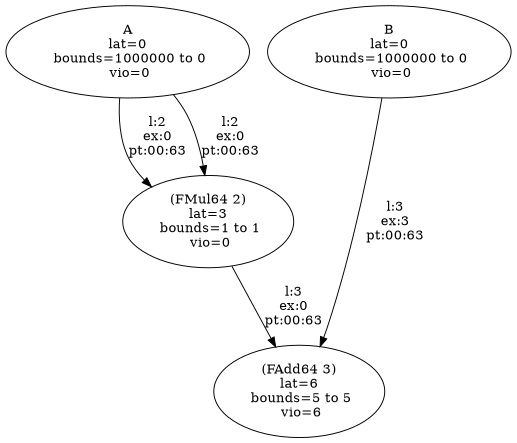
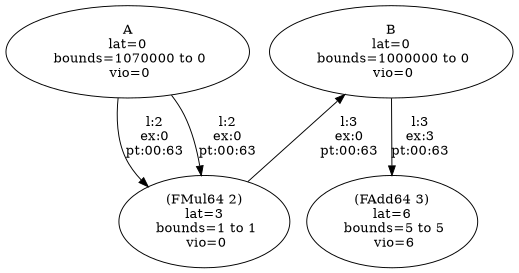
  digraph {
    newrank=true
    node [color=black]
    edge [color=black]
-   n1 [label="A\n lat=0 \n bounds=1000000 to 0\n vio=0"]
+   n1 [label="A\n lat=0 \n bounds=1070000 to 0\n vio=0"]
    n2 [label="B\n lat=0 \n bounds=1000000 to 0\n vio=0"]
    n3 [label="(FMul64 2)\n lat=3 \n bounds=1 to 1\n vio=0"]
    n4 [label="(FAdd64 3)\n lat=6 \n bounds=5 to 5\n vio=6"]
    subgraph sub_1 {
      rank=same
      n1
      n2
    }
    n1 -> n3 [label="l:2\nex:0\npt:00:63"]
    n1 -> n3 [label="l:2\nex:0\npt:00:63"]
    n2 -> n4 [label="l:3\nex:3\npt:00:63"]
-   n3 -> n4 [label="l:3\nex:0\npt:00:63"]
+   n3 -> n2 [label="l:3\nex:0\npt:00:63"]
  }
